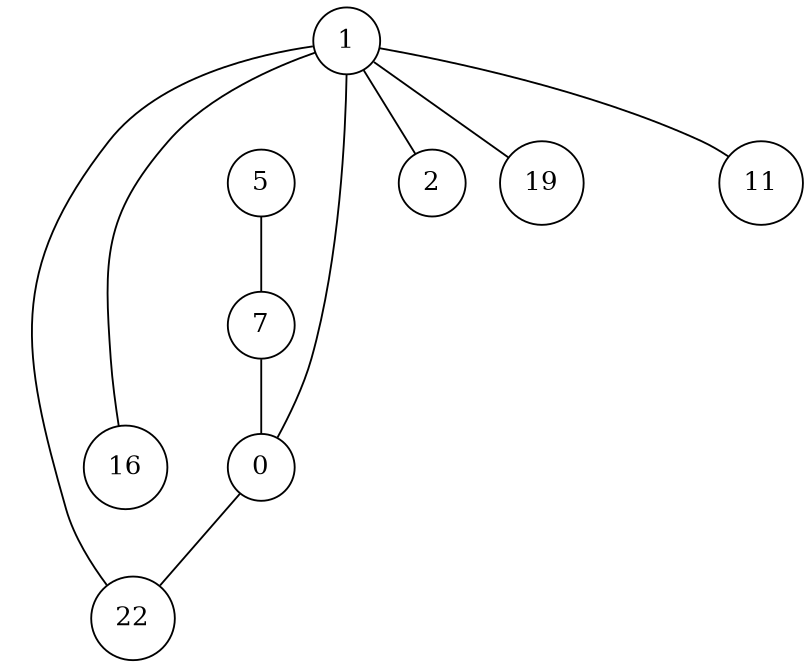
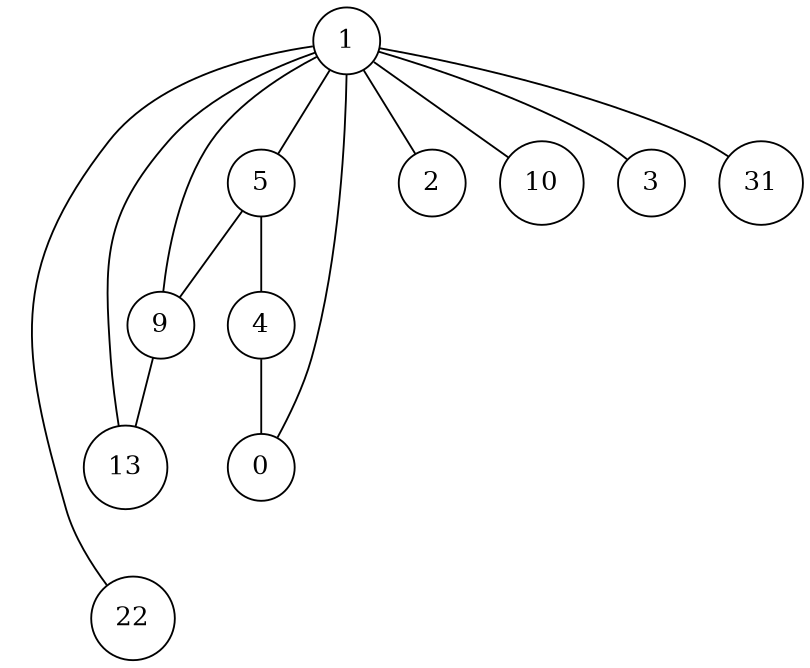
  graph {
    node [shape=circle]
    n1 [label=0]
-   4 [label=7]
+   4
    n3 [label=22]
    5
-   13 [label=16]
+   9
+   13
    1
    2
-   10 [label=19]
-   11
-   n1 -- n3
+   10
+   3
+   11 [label=31]
    4 -- n1
    5 -- 4
+   5 -- 9
+   9 -- 13
    1 -- n1
    1 -- n3
+   1 -- 5
+   1 -- 9
    1 -- 13
    1 -- 2
    1 -- 10
+   1 -- 3
    1 -- 11
  }
